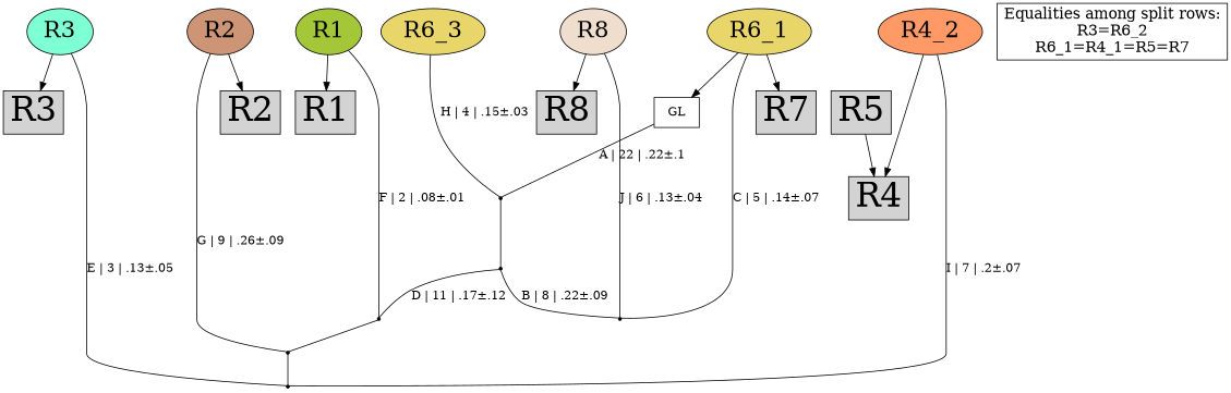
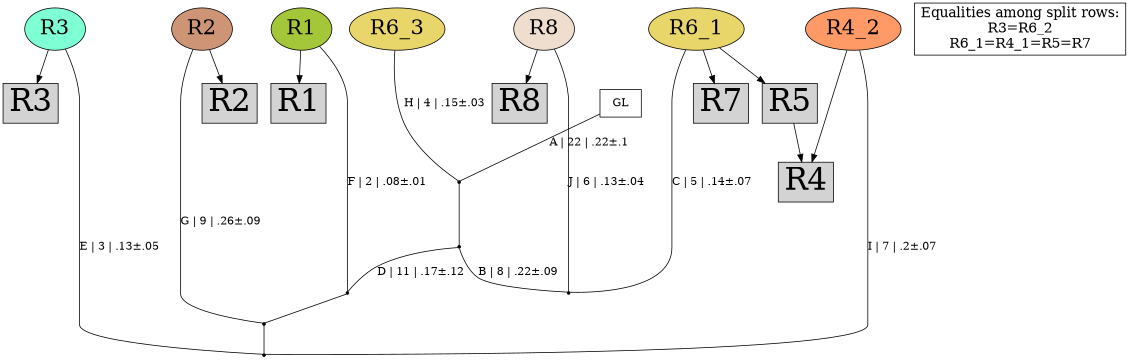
  digraph {
    node [shape=box style=filled]
    edge [arrowhead=none]
    n1 [fillcolor="#a4c639" fontsize=28 label=R1 shape=oval]
    n2 [fillcolor="#cd9575" fontsize=28 label=R2 shape=oval]
    n3 [fillcolor="#7fffd4" fontsize=28 label=R3 shape=oval]
    n4 [fillcolor="#e9d66b" fontsize=28 label=R6_1 shape=oval]
    n5 [fillcolor="#e9d66b" fontsize=28 label=R6_3 shape=oval]
    n6 [fillcolor="#ff9966" fontsize=28 label=R4_2 shape=oval]
    n7 [fillcolor="#efdecd" fontsize=28 label=R8 shape=oval]
    n8 [fontsize=40 label=R1]
    n9 [fontsize=40 label=R2]
    n10 [fontsize=40 label=R3]
    n11 [fontsize=40 label=R5]
    n12 [fontsize=40 label=R7]
    n13 [fontsize=40 label=R4]
    n14 [fontsize=40 label=R8]
    n15 [fontsize=18 label="Equalities among split rows:\nR3=R6_2\nR6_1=R4_1=R5=R7\n" style=""]
    Int1 [fillcolor=black shape=point]
    Int2 [fillcolor=black shape=point]
    Int3 [fillcolor=black shape=point]
    Int4 [fillcolor=black shape=point]
    Int5 [fillcolor=black shape=point]
    Int6 [fillcolor=black shape=point]
    n22 [fillcolor=white label=GL]
    subgraph sub_1 {
      rank=same
      n1
      n2
      n3
      n4
      n5
      n6
      n7
    }
    n1 -> n8 [arrowhead=normal]
    n2 -> n9 [arrowhead=normal]
    n3 -> n10 [arrowhead=normal]
-   n4 -> n22 [arrowhead=normal]
+   n4 -> n11 [arrowhead=normal]
    n4 -> n12 [arrowhead=normal]
    n6 -> n13 [arrowhead=normal]
    n7 -> n14 [arrowhead=normal]
    n11 -> n13 [arrowhead=normal]
    Int1 -> n4 [label="C | 5 | .14±.07"]
    Int1 -> n7 [label="J | 6 | .13±.04"]
    Int2 -> n3 [label="E | 3 | .13±.05"]
    Int2 -> n6 [label="I | 7 | .2±.07"]
    Int3 -> n2 [label="G | 9 | .26±.09"]
    Int3 -> Int2
    Int4 -> n1 [label="F | 2 | .08±.01"]
    Int4 -> Int3
    Int5 -> Int1 [label="B | 8 | .22±.09"]
    Int5 -> Int4 [label="D | 11 | .17±.12"]
    Int6 -> n5 [label="H | 4 | .15±.03"]
    Int6 -> Int5
    n22 -> Int6 [label="A | 22 | .22±.1"]
  }
